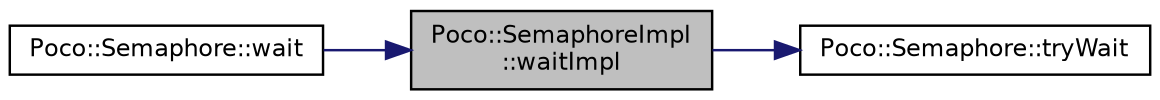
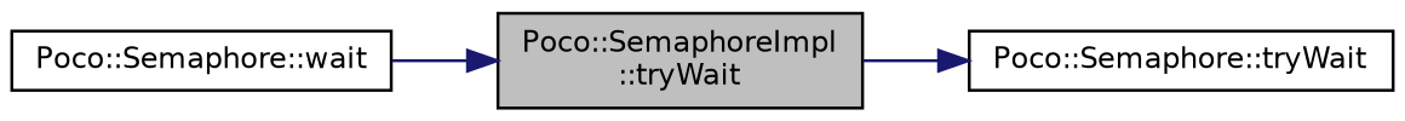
  digraph {
    rankdir=RL
    node [color=black fillcolor=white fontname=Helvetica fontsize=10 shape=record style=filled]
    edge [color=midnightblue dir=back fontname=Helvetica fontsize=10 labelfontname=Helvetica labelfontsize=10 style=solid]
-   n1 [fillcolor=grey75 fontcolor=black height=0.2 label="Poco::SemaphoreImpl\l::waitImpl" width=0.4]
+   n1 [fillcolor=grey75 fontcolor=black height=0.2 label="Poco::SemaphoreImpl\l::tryWait" width=0.4]
    n2 [height=0.2 label="Poco::Semaphore::wait" width=0.4]
    n3 [height=0.2 label="Poco::Semaphore::tryWait" width=0.4]
    n1 -> n2
    n3 -> n1
  }
